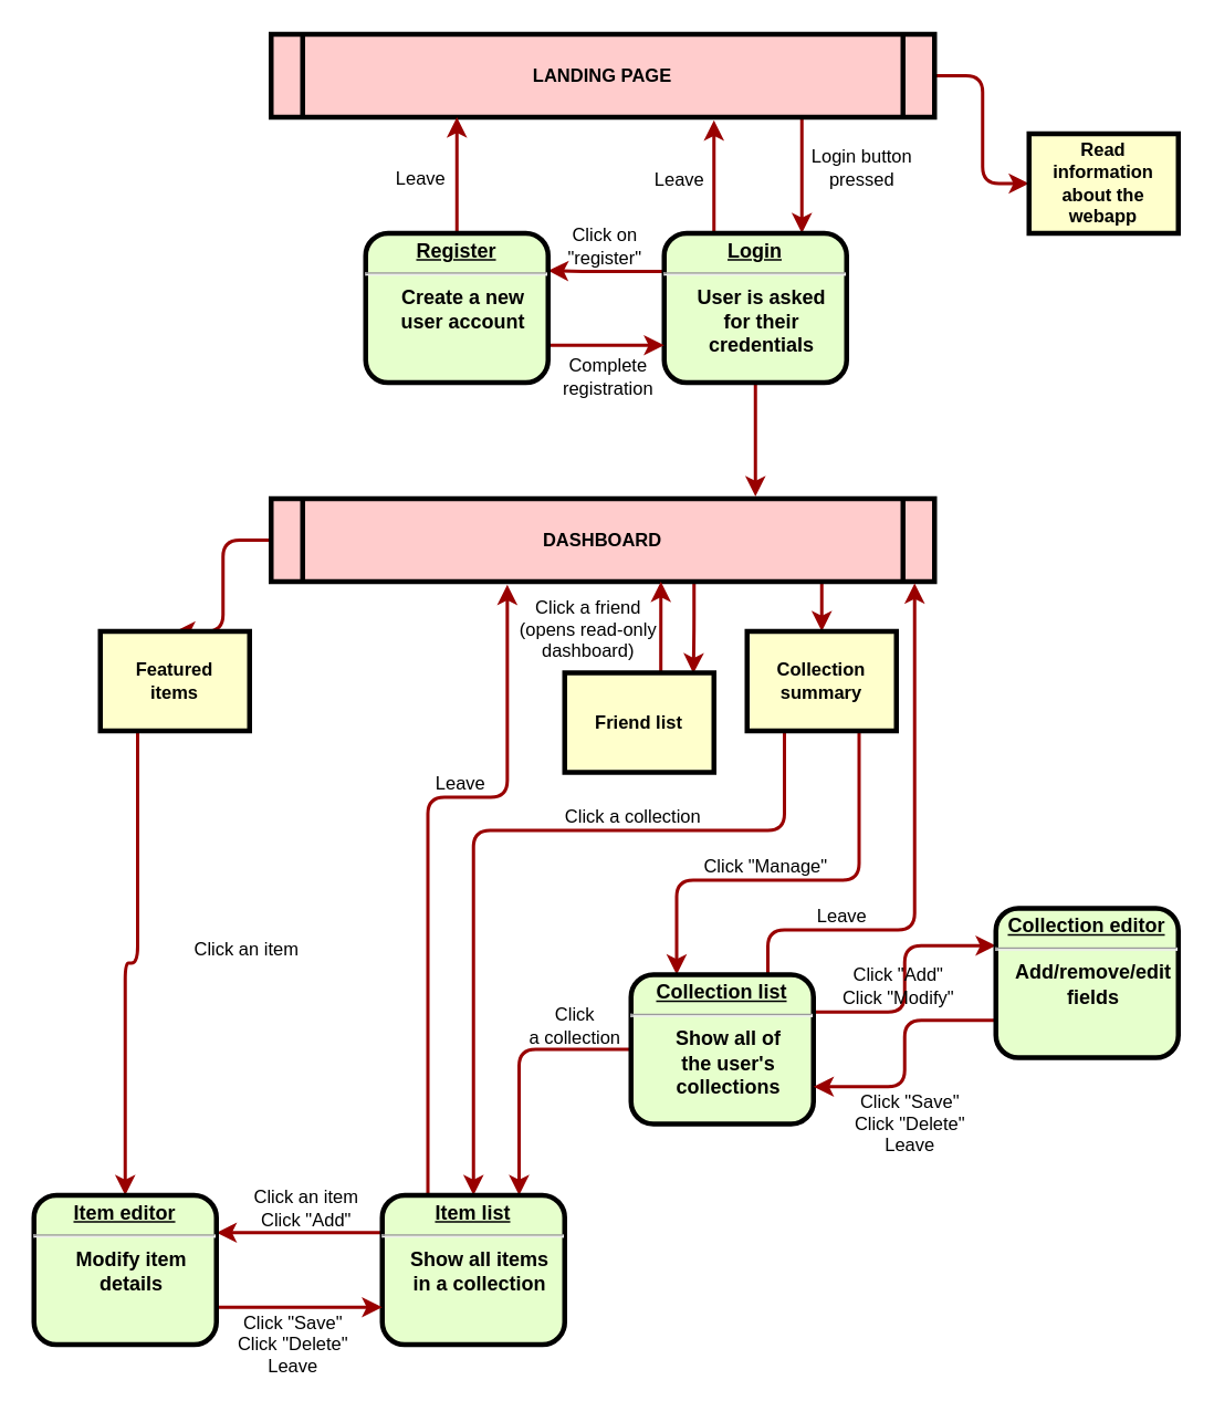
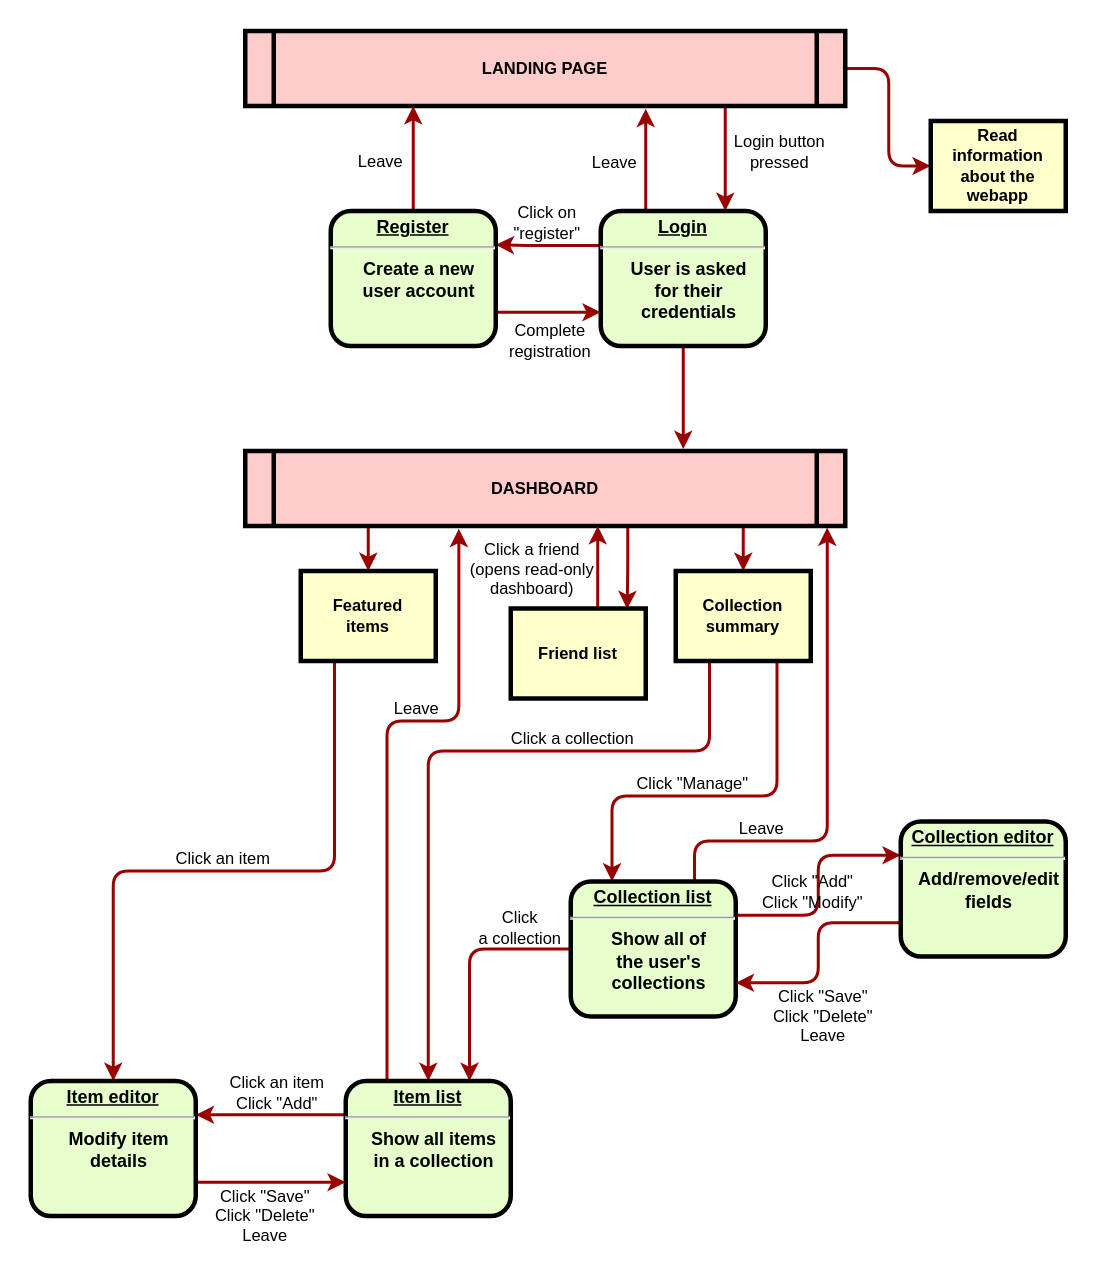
  <mxCell id="0" />
  <mxCell id="1" parent="0" />
  <mxCell id="2" style="edgeStyle=elbowEdgeStyle;shape=connector;rounded=1;orthogonalLoop=1;jettySize=auto;elbow=horizontal;html=1;entryX=0;entryY=0.5;entryDx=0;entryDy=0;labelBackgroundColor=default;strokeColor=#990000;strokeWidth=2;fontFamily=Helvetica;fontSize=11;fontColor=default;endArrow=classic;" edge="1" parent="1" source="4" target="9"><mxGeometry relative="1" as="geometry" /></mxCell>
  <mxCell id="3" style="edgeStyle=elbowEdgeStyle;shape=connector;rounded=1;orthogonalLoop=1;jettySize=auto;elbow=horizontal;html=1;entryX=0.75;entryY=0;entryDx=0;entryDy=0;labelBackgroundColor=default;strokeColor=#990000;strokeWidth=2;fontFamily=Helvetica;fontSize=11;fontColor=default;startArrow=none;startFill=0;endArrow=classic;" edge="1" parent="1" source="4" target="13"><mxGeometry relative="1" as="geometry" /></mxCell>
  <mxCell id="4" value="LANDING PAGE" style="shape=process;whiteSpace=wrap;align=center;verticalAlign=middle;size=0.048;fontStyle=1;strokeWidth=3;fillColor=#FFCCCC;fontFamily=Helvetica;fontSize=11;fontColor=default;" vertex="1" parent="1"><mxGeometry x="163" y="20" width="400" height="50" as="geometry" /></mxCell>
  <mxCell id="5" style="edgeStyle=elbowEdgeStyle;shape=connector;rounded=1;orthogonalLoop=1;jettySize=auto;elbow=horizontal;html=1;entryX=0.5;entryY=0;entryDx=0;entryDy=0;labelBackgroundColor=default;strokeColor=#990000;strokeWidth=2;fontFamily=Helvetica;fontSize=11;fontColor=default;startArrow=none;startFill=0;endArrow=classic;" edge="1" parent="1" source="8" target="25"><mxGeometry relative="1" as="geometry" /></mxCell>
  <mxCell id="6" style="edgeStyle=elbowEdgeStyle;shape=connector;rounded=1;orthogonalLoop=1;jettySize=auto;elbow=horizontal;html=1;entryX=0.5;entryY=0;entryDx=0;entryDy=0;labelBackgroundColor=default;strokeColor=#990000;strokeWidth=2;fontFamily=Helvetica;fontSize=11;fontColor=default;startArrow=none;startFill=0;endArrow=classic;" edge="1" parent="1" source="8" target="28"><mxGeometry relative="1" as="geometry" /></mxCell>
  <mxCell id="7" style="edgeStyle=orthogonalEdgeStyle;shape=connector;rounded=1;orthogonalLoop=1;jettySize=auto;html=1;entryX=0.862;entryY=0.007;entryDx=0;entryDy=0;entryPerimeter=0;labelBackgroundColor=default;strokeColor=#990000;strokeWidth=2;fontFamily=Helvetica;fontSize=11;fontColor=default;startArrow=none;startFill=0;endArrow=classic;elbow=horizontal;" edge="1" parent="1" source="8" target="23"><mxGeometry relative="1" as="geometry"><Array as="points"><mxPoint x="418" y="380" /><mxPoint x="418" y="380" /></Array></mxGeometry></mxCell>
  <mxCell id="8" value="DASHBOARD" style="shape=process;whiteSpace=wrap;align=center;verticalAlign=middle;size=0.048;fontStyle=1;strokeWidth=3;fillColor=#FFCCCC;fontFamily=Helvetica;fontSize=11;fontColor=default;" vertex="1" parent="1"><mxGeometry x="163" y="300" width="400" height="50" as="geometry" /></mxCell>
  <mxCell id="9" value="Read information about the webapp" style="whiteSpace=wrap;align=center;verticalAlign=middle;fontStyle=1;strokeWidth=3;fillColor=#FFFFCC;fontFamily=Helvetica;fontSize=11;fontColor=default;" vertex="1" parent="1"><mxGeometry x="620" y="80" width="90" height="60" as="geometry" /></mxCell>
  <mxCell id="10" style="edgeStyle=elbowEdgeStyle;shape=connector;rounded=1;orthogonalLoop=1;jettySize=auto;elbow=horizontal;html=1;entryX=0.73;entryY=-0.028;entryDx=0;entryDy=0;entryPerimeter=0;labelBackgroundColor=default;strokeColor=#990000;strokeWidth=2;fontFamily=Helvetica;fontSize=11;fontColor=default;endArrow=classic;" edge="1" parent="1" source="13" target="8"><mxGeometry relative="1" as="geometry" /></mxCell>
  <mxCell id="11" style="edgeStyle=elbowEdgeStyle;shape=connector;rounded=1;orthogonalLoop=1;jettySize=auto;elbow=horizontal;html=1;entryX=0.668;entryY=1.036;entryDx=0;entryDy=0;entryPerimeter=0;labelBackgroundColor=default;strokeColor=#990000;strokeWidth=2;fontFamily=Helvetica;fontSize=11;fontColor=default;startArrow=none;startFill=0;endArrow=classic;" edge="1" parent="1" source="13" target="4"><mxGeometry relative="1" as="geometry" /></mxCell>
  <mxCell id="12" style="edgeStyle=elbowEdgeStyle;shape=connector;rounded=1;orthogonalLoop=1;jettySize=auto;elbow=horizontal;html=1;entryX=1;entryY=0.25;entryDx=0;entryDy=0;labelBackgroundColor=default;strokeColor=#990000;strokeWidth=2;fontFamily=Helvetica;fontSize=11;fontColor=default;startArrow=none;startFill=0;endArrow=classic;" edge="1" parent="1" target="16"><mxGeometry relative="1" as="geometry"><mxPoint x="400" y="163" as="sourcePoint" /><Array as="points"><mxPoint x="350" y="160" /><mxPoint x="380" y="160" /></Array></mxGeometry></mxCell>
  <mxCell id="13" value="&lt;p style=&quot;margin: 0px; margin-top: 4px; text-align: center; text-decoration: underline;&quot;&gt;&lt;strong&gt;Login&lt;br&gt;&lt;/strong&gt;&lt;/p&gt;&lt;hr&gt;&lt;p style=&quot;margin: 0px; margin-left: 8px;&quot;&gt;User is asked&lt;/p&gt;&lt;p style=&quot;margin: 0px; margin-left: 8px;&quot;&gt;for their&lt;/p&gt;&lt;p style=&quot;margin: 0px; margin-left: 8px;&quot;&gt;credentials&lt;/p&gt;" style="verticalAlign=middle;align=center;overflow=fill;fontSize=12;fontFamily=Helvetica;html=1;rounded=1;fontStyle=1;strokeWidth=3;fillColor=#E6FFCC;fontColor=default;" vertex="1" parent="1"><mxGeometry x="400" y="140" width="110" height="90" as="geometry" /></mxCell>
  <mxCell id="14" style="edgeStyle=elbowEdgeStyle;shape=connector;rounded=1;orthogonalLoop=1;jettySize=auto;elbow=horizontal;html=1;exitX=1;exitY=0.75;exitDx=0;exitDy=0;entryX=0;entryY=0.75;entryDx=0;entryDy=0;labelBackgroundColor=default;strokeColor=#990000;strokeWidth=2;fontFamily=Helvetica;fontSize=11;fontColor=default;startArrow=none;startFill=0;endArrow=classic;" edge="1" parent="1" source="16" target="13"><mxGeometry relative="1" as="geometry" /></mxCell>
  <mxCell id="15" style="edgeStyle=elbowEdgeStyle;shape=connector;rounded=1;orthogonalLoop=1;jettySize=auto;elbow=horizontal;html=1;exitX=0.5;exitY=0;exitDx=0;exitDy=0;entryX=0.28;entryY=1;entryDx=0;entryDy=0;entryPerimeter=0;labelBackgroundColor=default;strokeColor=#990000;strokeWidth=2;fontFamily=Helvetica;fontSize=11;fontColor=default;startArrow=none;startFill=0;endArrow=classic;" edge="1" parent="1" source="16" target="4"><mxGeometry relative="1" as="geometry" /></mxCell>
  <mxCell id="16" value="&lt;p style=&quot;margin: 0px; margin-top: 4px; text-align: center; text-decoration: underline;&quot;&gt;&lt;strong&gt;Register&lt;br&gt;&lt;/strong&gt;&lt;/p&gt;&lt;hr&gt;&lt;p style=&quot;margin: 0px; margin-left: 8px;&quot;&gt;Create a new&lt;/p&gt;&lt;p style=&quot;margin: 0px; margin-left: 8px;&quot;&gt;user account&lt;/p&gt;" style="verticalAlign=middle;align=center;overflow=fill;fontSize=12;fontFamily=Helvetica;html=1;rounded=1;fontStyle=1;strokeWidth=3;fillColor=#E6FFCC;fontColor=default;" vertex="1" parent="1"><mxGeometry x="220" y="140" width="110" height="90" as="geometry" /></mxCell>
  <mxCell id="17" value="Login button&lt;br&gt;pressed" style="text;html=1;align=center;verticalAlign=middle;resizable=0;points=[];autosize=1;strokeColor=none;fillColor=none;fontSize=11;fontFamily=Helvetica;fontColor=default;" vertex="1" parent="1"><mxGeometry x="479" y="81" width="80" height="40" as="geometry" /></mxCell>
  <mxCell id="18" value="Leave" style="text;html=1;align=center;verticalAlign=middle;resizable=0;points=[];autosize=1;strokeColor=none;fillColor=none;fontSize=11;fontFamily=Helvetica;fontColor=default;" vertex="1" parent="1"><mxGeometry x="384" y="93" width="50" height="30" as="geometry" /></mxCell>
  <mxCell id="19" value="Click on&lt;br&gt;&quot;register&quot;" style="text;html=1;align=center;verticalAlign=middle;resizable=0;points=[];autosize=1;strokeColor=none;fillColor=none;fontSize=11;fontFamily=Helvetica;fontColor=default;" vertex="1" parent="1"><mxGeometry x="329" y="128" width="70" height="40" as="geometry" /></mxCell>
  <mxCell id="20" value="Complete&lt;br&gt;registration" style="text;html=1;align=center;verticalAlign=middle;resizable=0;points=[];autosize=1;strokeColor=none;fillColor=none;fontSize=11;fontFamily=Helvetica;fontColor=default;" vertex="1" parent="1"><mxGeometry x="326" y="207" width="80" height="40" as="geometry" /></mxCell>
  <mxCell id="21" value="Leave" style="text;html=1;align=center;verticalAlign=middle;resizable=0;points=[];autosize=1;strokeColor=none;fillColor=none;fontSize=11;fontFamily=Helvetica;fontColor=default;" vertex="1" parent="1"><mxGeometry x="228" y="92" width="50" height="30" as="geometry" /></mxCell>
  <mxCell id="22" style="edgeStyle=orthogonalEdgeStyle;shape=connector;rounded=1;orthogonalLoop=1;jettySize=auto;html=1;labelBackgroundColor=default;strokeColor=#990000;strokeWidth=2;fontFamily=Helvetica;fontSize=11;fontColor=default;startArrow=none;startFill=0;endArrow=classic;elbow=horizontal;exitX=0.644;exitY=0.033;exitDx=0;exitDy=0;exitPerimeter=0;" edge="1" parent="1" source="23"><mxGeometry relative="1" as="geometry"><mxPoint x="398" y="350" as="targetPoint" /><Array as="points"><mxPoint x="398" y="355" /></Array></mxGeometry></mxCell>
  <mxCell id="23" value="Friend list" style="whiteSpace=wrap;align=center;verticalAlign=middle;fontStyle=1;strokeWidth=3;fillColor=#FFFFCC;fontFamily=Helvetica;fontSize=11;fontColor=default;" vertex="1" parent="1"><mxGeometry x="340" y="405" width="90" height="60" as="geometry" /></mxCell>
  <mxCell id="24" style="edgeStyle=orthogonalEdgeStyle;shape=connector;rounded=1;orthogonalLoop=1;jettySize=auto;html=1;exitX=0.25;exitY=1;exitDx=0;exitDy=0;labelBackgroundColor=default;strokeColor=#990000;strokeWidth=2;fontFamily=Helvetica;fontSize=11;fontColor=default;startArrow=none;startFill=0;endArrow=classic;elbow=horizontal;" edge="1" parent="1" source="25" target="47"><mxGeometry relative="1" as="geometry" /></mxCell>
- <mxCell id="25" value="Featured&#10;items" style="whiteSpace=wrap;align=center;verticalAlign=middle;fontStyle=1;strokeWidth=3;fillColor=#FFFFCC;fontFamily=Helvetica;fontSize=11;fontColor=default;" vertex="1" parent="1"><mxGeometry x="60" y="380" width="90" height="60" as="geometry" /></mxCell>
+ <mxCell id="25" value="Featured&#10;items" style="whiteSpace=wrap;align=center;verticalAlign=middle;fontStyle=1;strokeWidth=3;fillColor=#FFFFCC;fontFamily=Helvetica;fontSize=11;fontColor=default;" vertex="1" parent="1"><mxGeometry x="200" y="380" width="90" height="60" as="geometry" /></mxCell>
  <mxCell id="26" style="edgeStyle=elbowEdgeStyle;shape=connector;rounded=1;orthogonalLoop=1;jettySize=auto;elbow=vertical;html=1;entryX=0.25;entryY=0;entryDx=0;entryDy=0;labelBackgroundColor=default;strokeColor=#990000;strokeWidth=2;fontFamily=Helvetica;fontSize=11;fontColor=default;startArrow=none;startFill=0;endArrow=classic;exitX=0.75;exitY=1;exitDx=0;exitDy=0;" edge="1" parent="1" source="28" target="33"><mxGeometry relative="1" as="geometry"><Array as="points"><mxPoint x="460" y="530" /></Array></mxGeometry></mxCell>
  <mxCell id="27" style="edgeStyle=orthogonalEdgeStyle;shape=connector;rounded=1;orthogonalLoop=1;jettySize=auto;html=1;exitX=0.25;exitY=1;exitDx=0;exitDy=0;labelBackgroundColor=default;strokeColor=#990000;strokeWidth=2;fontFamily=Helvetica;fontSize=11;fontColor=default;startArrow=none;startFill=0;endArrow=classic;elbow=horizontal;entryX=0.5;entryY=0;entryDx=0;entryDy=0;" edge="1" parent="1" source="28" target="42"><mxGeometry relative="1" as="geometry"><mxPoint x="350" y="640" as="targetPoint" /><Array as="points"><mxPoint x="473" y="500" /></Array></mxGeometry></mxCell>
  <mxCell id="28" value="Collection&#10;summary" style="whiteSpace=wrap;align=center;verticalAlign=middle;fontStyle=1;strokeWidth=3;fillColor=#FFFFCC;fontFamily=Helvetica;fontSize=11;fontColor=default;" vertex="1" parent="1"><mxGeometry x="450" y="380" width="90" height="60" as="geometry" /></mxCell>
  <mxCell id="29" value="Click a friend&lt;br&gt;(opens read-only&lt;br&gt;dashboard)" style="text;html=1;align=center;verticalAlign=middle;resizable=0;points=[];autosize=1;strokeColor=none;fillColor=none;fontSize=11;fontFamily=Helvetica;fontColor=default;" vertex="1" parent="1"><mxGeometry x="299" y="354" width="110" height="50" as="geometry" /></mxCell>
  <mxCell id="30" style="edgeStyle=elbowEdgeStyle;shape=connector;rounded=1;orthogonalLoop=1;jettySize=auto;elbow=horizontal;html=1;exitX=1;exitY=0.25;exitDx=0;exitDy=0;entryX=0;entryY=0.25;entryDx=0;entryDy=0;labelBackgroundColor=default;strokeColor=#990000;strokeWidth=2;fontFamily=Helvetica;fontSize=11;fontColor=default;startArrow=none;startFill=0;endArrow=classic;" edge="1" parent="1" source="33" target="35"><mxGeometry relative="1" as="geometry" /></mxCell>
  <mxCell id="31" style="edgeStyle=orthogonalEdgeStyle;shape=connector;rounded=1;orthogonalLoop=1;jettySize=auto;html=1;exitX=0.75;exitY=0;exitDx=0;exitDy=0;entryX=0.97;entryY=1.02;entryDx=0;entryDy=0;entryPerimeter=0;labelBackgroundColor=default;strokeColor=#990000;strokeWidth=2;fontFamily=Helvetica;fontSize=11;fontColor=default;startArrow=none;startFill=0;endArrow=classic;elbow=horizontal;" edge="1" parent="1" source="33" target="8"><mxGeometry relative="1" as="geometry"><Array as="points"><mxPoint x="463" y="560" /><mxPoint x="551" y="560" /></Array></mxGeometry></mxCell>
  <mxCell id="32" style="edgeStyle=orthogonalEdgeStyle;shape=connector;rounded=1;orthogonalLoop=1;jettySize=auto;html=1;entryX=0.75;entryY=0;entryDx=0;entryDy=0;labelBackgroundColor=default;strokeColor=#990000;strokeWidth=2;fontFamily=Helvetica;fontSize=11;fontColor=default;startArrow=none;startFill=0;endArrow=classic;elbow=horizontal;" edge="1" parent="1" source="33" target="42"><mxGeometry relative="1" as="geometry" /></mxCell>
  <mxCell id="33" value="&lt;p style=&quot;margin: 0px; margin-top: 4px; text-align: center; text-decoration: underline;&quot;&gt;&lt;strong&gt;Collection list&lt;br&gt;&lt;/strong&gt;&lt;/p&gt;&lt;hr&gt;&lt;p style=&quot;margin: 0px; margin-left: 8px;&quot;&gt;Show all of&lt;/p&gt;&lt;p style=&quot;margin: 0px; margin-left: 8px;&quot;&gt;the&amp;nbsp;&lt;span style=&quot;background-color: initial;&quot;&gt;user's&lt;/span&gt;&lt;/p&gt;&lt;p style=&quot;margin: 0px; margin-left: 8px;&quot;&gt;&lt;span style=&quot;background-color: initial;&quot;&gt;collections&lt;/span&gt;&lt;/p&gt;" style="verticalAlign=middle;align=center;overflow=fill;fontSize=12;fontFamily=Helvetica;html=1;rounded=1;fontStyle=1;strokeWidth=3;fillColor=#E6FFCC;fontColor=default;" vertex="1" parent="1"><mxGeometry x="380" y="587" width="110" height="90" as="geometry" /></mxCell>
  <mxCell id="34" style="edgeStyle=orthogonalEdgeStyle;shape=connector;rounded=1;orthogonalLoop=1;jettySize=auto;html=1;exitX=0;exitY=0.75;exitDx=0;exitDy=0;entryX=1;entryY=0.75;entryDx=0;entryDy=0;labelBackgroundColor=default;strokeColor=#990000;strokeWidth=2;fontFamily=Helvetica;fontSize=11;fontColor=default;startArrow=none;startFill=0;endArrow=classic;elbow=horizontal;" edge="1" parent="1" source="35" target="33"><mxGeometry relative="1" as="geometry" /></mxCell>
  <mxCell id="35" value="&lt;p style=&quot;margin: 0px; margin-top: 4px; text-align: center; text-decoration: underline;&quot;&gt;&lt;strong&gt;Collection editor&lt;br&gt;&lt;/strong&gt;&lt;/p&gt;&lt;hr&gt;&lt;p style=&quot;margin: 0px; margin-left: 8px;&quot;&gt;Add/remove/edit&lt;/p&gt;&lt;p style=&quot;margin: 0px; margin-left: 8px;&quot;&gt;fields&lt;/p&gt;" style="verticalAlign=middle;align=center;overflow=fill;fontSize=12;fontFamily=Helvetica;html=1;rounded=1;fontStyle=1;strokeWidth=3;fillColor=#E6FFCC;fontColor=default;" vertex="1" parent="1"><mxGeometry x="600" y="547" width="110" height="90" as="geometry" /></mxCell>
  <mxCell id="36" value="Click &quot;Add&quot;&lt;br&gt;Click &quot;Modify&quot;" style="text;html=1;align=center;verticalAlign=middle;resizable=0;points=[];autosize=1;strokeColor=none;fillColor=none;fontSize=11;fontFamily=Helvetica;fontColor=default;" vertex="1" parent="1"><mxGeometry x="496" y="574" width="90" height="40" as="geometry" /></mxCell>
  <mxCell id="37" value="Click &quot;Manage&quot;" style="text;html=1;align=center;verticalAlign=middle;resizable=0;points=[];autosize=1;strokeColor=none;fillColor=none;fontSize=11;fontFamily=Helvetica;fontColor=default;" vertex="1" parent="1"><mxGeometry x="411" y="507" width="100" height="30" as="geometry" /></mxCell>
  <mxCell id="38" value="Click &quot;Save&quot;&lt;br&gt;Click &quot;Delete&quot;&lt;br style=&quot;border-color: var(--border-color);&quot;&gt;Leave" style="text;html=1;align=center;verticalAlign=middle;resizable=0;points=[];autosize=1;strokeColor=none;fillColor=none;fontSize=11;fontFamily=Helvetica;fontColor=default;" vertex="1" parent="1"><mxGeometry x="503" y="652" width="90" height="50" as="geometry" /></mxCell>
  <mxCell id="39" value="Leave" style="text;html=1;align=center;verticalAlign=middle;resizable=0;points=[];autosize=1;strokeColor=none;fillColor=none;fontSize=11;fontFamily=Helvetica;fontColor=default;" vertex="1" parent="1"><mxGeometry x="482" y="537" width="50" height="30" as="geometry" /></mxCell>
  <mxCell id="40" style="edgeStyle=orthogonalEdgeStyle;shape=connector;rounded=1;orthogonalLoop=1;jettySize=auto;html=1;exitX=0.25;exitY=0;exitDx=0;exitDy=0;entryX=0.356;entryY=1.036;entryDx=0;entryDy=0;entryPerimeter=0;labelBackgroundColor=default;strokeColor=#990000;strokeWidth=2;fontFamily=Helvetica;fontSize=11;fontColor=default;startArrow=none;startFill=0;endArrow=classic;elbow=horizontal;" edge="1" parent="1" source="42" target="8"><mxGeometry relative="1" as="geometry"><Array as="points"><mxPoint x="258" y="480" /><mxPoint x="305" y="480" /></Array></mxGeometry></mxCell>
  <mxCell id="41" style="edgeStyle=orthogonalEdgeStyle;shape=connector;rounded=1;orthogonalLoop=1;jettySize=auto;html=1;exitX=0;exitY=0.25;exitDx=0;exitDy=0;entryX=1;entryY=0.25;entryDx=0;entryDy=0;labelBackgroundColor=default;strokeColor=#990000;strokeWidth=2;fontFamily=Helvetica;fontSize=11;fontColor=default;startArrow=none;startFill=0;endArrow=classic;elbow=horizontal;" edge="1" parent="1" source="42" target="47"><mxGeometry relative="1" as="geometry" /></mxCell>
  <mxCell id="42" value="&lt;p style=&quot;margin: 0px; margin-top: 4px; text-align: center; text-decoration: underline;&quot;&gt;&lt;strong&gt;Item list&lt;br&gt;&lt;/strong&gt;&lt;/p&gt;&lt;hr&gt;&lt;p style=&quot;margin: 0px; margin-left: 8px;&quot;&gt;Show all items&lt;/p&gt;&lt;p style=&quot;margin: 0px; margin-left: 8px;&quot;&gt;in a collection&lt;/p&gt;" style="verticalAlign=middle;align=center;overflow=fill;fontSize=12;fontFamily=Helvetica;html=1;rounded=1;fontStyle=1;strokeWidth=3;fillColor=#E6FFCC;fontColor=default;" vertex="1" parent="1"><mxGeometry x="230" y="720" width="110" height="90" as="geometry" /></mxCell>
  <mxCell id="43" value="Click a collection" style="text;html=1;align=center;verticalAlign=middle;resizable=0;points=[];autosize=1;strokeColor=none;fillColor=none;fontSize=11;fontFamily=Helvetica;fontColor=default;" vertex="1" parent="1"><mxGeometry x="326" y="477" width="110" height="30" as="geometry" /></mxCell>
  <mxCell id="44" value="Click&lt;br&gt;a collection" style="text;html=1;align=center;verticalAlign=middle;resizable=0;points=[];autosize=1;strokeColor=none;fillColor=none;fontSize=11;fontFamily=Helvetica;fontColor=default;" vertex="1" parent="1"><mxGeometry x="306" y="598" width="80" height="40" as="geometry" /></mxCell>
  <mxCell id="45" value="Leave" style="text;html=1;align=center;verticalAlign=middle;resizable=0;points=[];autosize=1;strokeColor=none;fillColor=none;fontSize=11;fontFamily=Helvetica;fontColor=default;" vertex="1" parent="1"><mxGeometry x="252" y="457" width="50" height="30" as="geometry" /></mxCell>
  <mxCell id="46" style="edgeStyle=orthogonalEdgeStyle;shape=connector;rounded=1;orthogonalLoop=1;jettySize=auto;html=1;exitX=1;exitY=0.75;exitDx=0;exitDy=0;entryX=0;entryY=0.75;entryDx=0;entryDy=0;labelBackgroundColor=default;strokeColor=#990000;strokeWidth=2;fontFamily=Helvetica;fontSize=11;fontColor=default;startArrow=none;startFill=0;endArrow=classic;elbow=horizontal;" edge="1" parent="1" source="47" target="42"><mxGeometry relative="1" as="geometry" /></mxCell>
  <mxCell id="47" value="&lt;p style=&quot;margin: 0px; margin-top: 4px; text-align: center; text-decoration: underline;&quot;&gt;&lt;strong&gt;Item editor&lt;br&gt;&lt;/strong&gt;&lt;/p&gt;&lt;hr&gt;&lt;p style=&quot;margin: 0px; margin-left: 8px;&quot;&gt;Modify item&lt;/p&gt;&lt;p style=&quot;margin: 0px; margin-left: 8px;&quot;&gt;details&lt;/p&gt;" style="verticalAlign=middle;align=center;overflow=fill;fontSize=12;fontFamily=Helvetica;html=1;rounded=1;fontStyle=1;strokeWidth=3;fillColor=#E6FFCC;fontColor=default;" vertex="1" parent="1"><mxGeometry x="20" y="720" width="110" height="90" as="geometry" /></mxCell>
  <mxCell id="48" value="Click an item" style="text;html=1;align=center;verticalAlign=middle;resizable=0;points=[];autosize=1;strokeColor=none;fillColor=none;fontSize=11;fontFamily=Helvetica;fontColor=default;" vertex="1" parent="1"><mxGeometry x="103" y="557" width="90" height="30" as="geometry" /></mxCell>
  <mxCell id="49" value="Click an item&lt;br&gt;Click &quot;Add&quot;" style="text;html=1;align=center;verticalAlign=middle;resizable=0;points=[];autosize=1;strokeColor=none;fillColor=none;fontSize=11;fontFamily=Helvetica;fontColor=default;" vertex="1" parent="1"><mxGeometry x="139" y="708" width="90" height="40" as="geometry" /></mxCell>
  <mxCell id="50" value="Click &quot;Save&quot;&lt;br&gt;Click &quot;Delete&quot;&lt;br&gt;Leave" style="text;html=1;align=center;verticalAlign=middle;resizable=0;points=[];autosize=1;strokeColor=none;fillColor=none;fontSize=11;fontFamily=Helvetica;fontColor=default;" vertex="1" parent="1"><mxGeometry x="131" y="785" width="90" height="50" as="geometry" /></mxCell>
